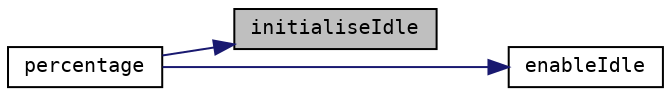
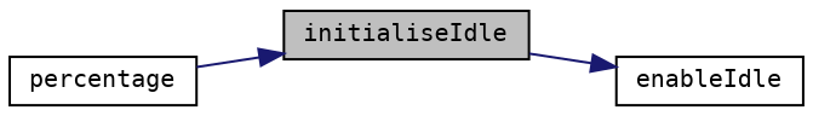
  digraph {
    fontname="DejaVu Sans Mono"
    rankdir=LR
    node [color=black fillcolor=white fontname="DejaVu Sans Mono" fontsize=10 shape=record style=filled]
    edge [color=midnightblue fontname="DejaVu Sans Mono" fontsize=10 labelfontname=Helvetica labelfontsize=10 style=solid]
    n1 [fillcolor=grey75 fontcolor=black height=0.2 label=initialiseIdle width=0.4]
    n2 [height=0.2 label=enableIdle width=0.4]
    n3 [height=0.2 label=percentage width=0.4]
-   n3 -> n2
+   n1 -> n2
    n3 -> n1
  }
